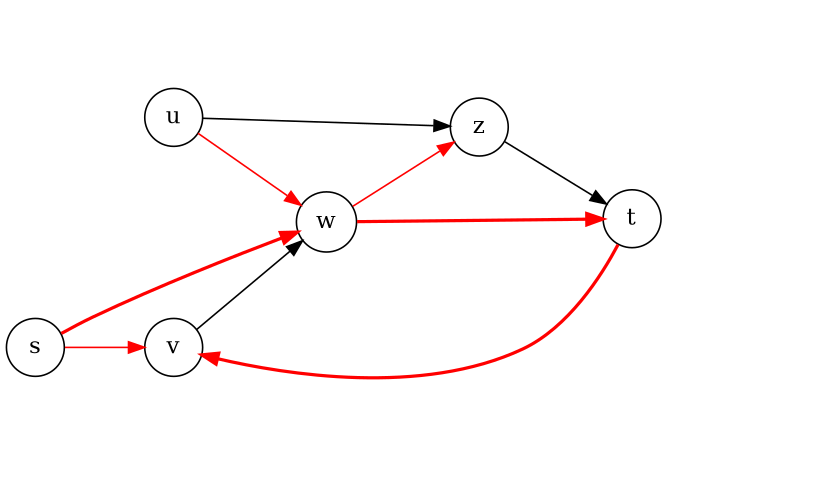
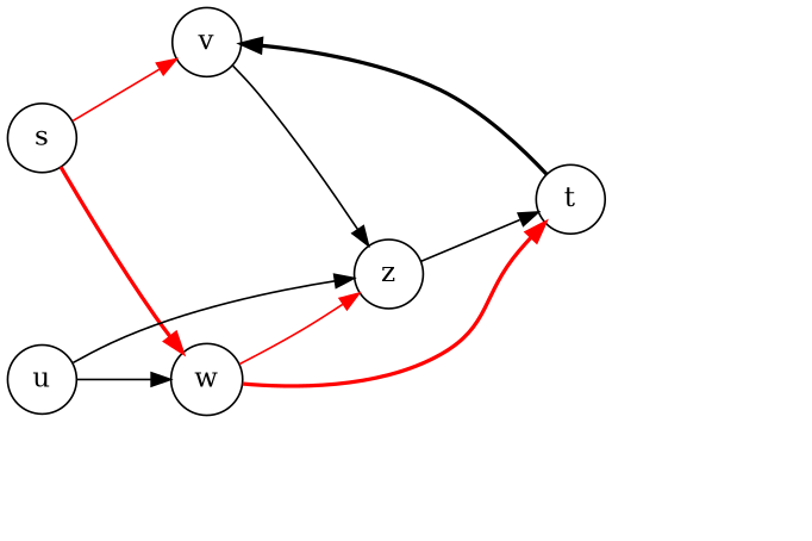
  digraph {
    rankdir=LR
    node [shape=circle texmode=math]
    edge [lblstyle=auto topath="bend left" style=invis]
    s
    v
    w
    ss [color=blue fontcolor=blue shape=none style=invis]
    vv [color=blue fontcolor=blue shape=none style=invis]
    z
    t
    ww [color=blue fontcolor=blue shape=none style=invis]
    u
    uu [color=blue fontcolor=blue shape=none style=invis]
    zz [color=blue fontcolor=blue shape=none style=invis]
    tt [color=blue fontcolor=blue shape=none style=invis]
    s -> v [color=red label=" " topath="bend right" style=""]
    s -> w [color=red label=" " style=bold]
    s -> ss [label=" "]
-   v -> w [label=" " style=""]
+   v -> z [label=" " style=""]
    v -> vv [label=" "]
    w -> z [color=red label=" " style=solid topath="bend right"]
    w -> t [color=red label=" " style=bold]
    w -> ww [label=" "]
    z -> t [label=" " style=""]
    z -> zz [label=" "]
-   t -> v [color=red label=" " style=bold]
+   t -> v [color=black label=" " style=bold]
    t -> tt [label=" "]
-   u -> w [label=" " color=red style=""]
+   u -> w [label=" " style=""]
    u -> z [label=" " style=""]
    u -> uu [label=" "]
  }
